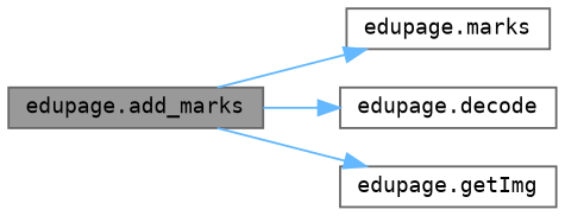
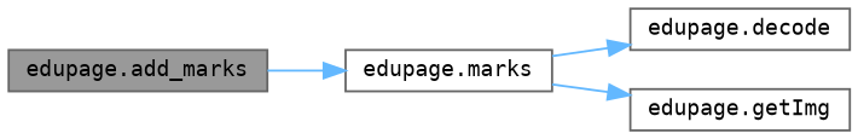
  digraph {
    fontname="DejaVu Sans Mono"
    rankdir=LR
    node [color=grey40 fillcolor=white fontname="DejaVu Sans Mono" fontsize=10 shape=box style=filled]
    edge [color=steelblue1 fontname="DejaVu Sans Mono" fontsize=10 labelfontname=Helvetica labelfontsize=10 style=solid]
    n1 [color=gray40 fillcolor=grey60 fontcolor=black height=0.2 label="edupage.add_marks" width=0.4]
    n2 [height=0.2 label="edupage.marks" width=0.4]
    n3 [height=0.2 label="edupage.decode" width=0.4]
    n4 [height=0.2 label="edupage.getImg" width=0.4]
    n1 -> n2
-   n1 -> n3
-   n1 -> n4
+   n2 -> n3
+   n2 -> n4
  }
